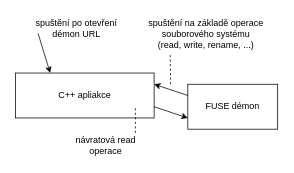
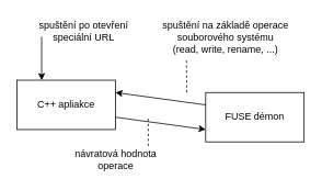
  <mxCell id="0" />
  <mxCell id="1" parent="0" />
- <mxCell id="2" value="C++ apliakce" style="rounded=0;whiteSpace=wrap;html=1;" parent="1" vertex="1"><mxGeometry x="20" y="97" width="185" height="60" as="geometry" /></mxCell>
+ <mxCell id="2" value="C++ apliakce" style="rounded=0;whiteSpace=wrap;html=1;" parent="1" vertex="1"><mxGeometry x="20" y="97" width="120" height="60" as="geometry" /></mxCell>
  <mxCell id="3" value="FUSE démon" style="rounded=0;whiteSpace=wrap;html=1;" parent="1" vertex="1"><mxGeometry x="250" y="112" width="120" height="60" as="geometry" /></mxCell>
  <mxCell id="4" value="" style="endArrow=classic;html=1;entryX=0.25;entryY=0;entryDx=0;entryDy=0;" parent="1" target="2" edge="1"><mxGeometry width="50" height="50" relative="1" as="geometry"><mxPoint x="50" y="44" as="sourcePoint" /><mxPoint x="50" y="85" as="targetPoint" /></mxGeometry></mxCell>
  <mxCell id="5" value="" style="endArrow=classic;html=1;entryX=1;entryY=0.25;entryDx=0;entryDy=0;exitX=0;exitY=0.25;exitDx=0;exitDy=0;" parent="1" source="3" target="2" edge="1"><mxGeometry width="50" height="50" relative="1" as="geometry"><mxPoint x="200" y="77" as="sourcePoint" /><mxPoint x="250" y="27" as="targetPoint" /></mxGeometry></mxCell>
  <mxCell id="6" value="" style="endArrow=classic;html=1;exitX=1;exitY=0.75;exitDx=0;exitDy=0;entryX=0;entryY=0.75;entryDx=0;entryDy=0;" parent="1" source="2" target="3" edge="1"><mxGeometry width="50" height="50" relative="1" as="geometry"><mxPoint x="180" y="207" as="sourcePoint" /><mxPoint x="230" y="157" as="targetPoint" /></mxGeometry></mxCell>
- <mxCell id="7" value="&lt;div&gt;spuštění po otevření &lt;br&gt;&lt;/div&gt;&lt;div&gt;démon URL&lt;/div&gt;" style="text;html=1;align=center;verticalAlign=middle;resizable=0;points=[];autosize=1;" parent="1" vertex="1"><mxGeometry x="36" y="23" width="130" height="30" as="geometry" /></mxCell>
+ <mxCell id="7" value="&lt;div&gt;spuštění po otevření &lt;br&gt;&lt;/div&gt;&lt;div&gt;speciální URL&lt;/div&gt;" style="text;html=1;align=center;verticalAlign=middle;resizable=0;points=[];autosize=1;" parent="1" vertex="1"><mxGeometry x="36" y="23" width="130" height="30" as="geometry" /></mxCell>
  <mxCell id="8" value="&lt;div&gt;spuštění na základě operace &lt;br&gt;&lt;/div&gt;&lt;div&gt;souborového systému &lt;br&gt;&lt;/div&gt;&lt;div&gt;(read, write, rename, ...)&lt;/div&gt;" style="text;html=1;align=center;verticalAlign=middle;resizable=0;points=[];autosize=1;" parent="1" vertex="1"><mxGeometry x="189" y="20" width="170" height="50" as="geometry" /></mxCell>
  <mxCell id="9" value="" style="endArrow=none;dashed=1;html=1;entryX=0.221;entryY=1.011;entryDx=0;entryDy=0;entryPerimeter=0;" parent="1" target="8" edge="1"><mxGeometry width="50" height="50" relative="1" as="geometry"><mxPoint x="227" y="112" as="sourcePoint" /><mxPoint x="239" y="62" as="targetPoint" /></mxGeometry></mxCell>
  <mxCell id="10" value="" style="endArrow=none;dashed=1;html=1;" parent="1" edge="1"><mxGeometry width="50" height="50" relative="1" as="geometry"><mxPoint x="180" y="177" as="sourcePoint" /><mxPoint x="180" y="142" as="targetPoint" /></mxGeometry></mxCell>
- <mxCell id="11" value="&lt;div&gt;návratová read &lt;br&gt;&lt;/div&gt;&lt;div&gt;operace&lt;/div&gt;" style="text;html=1;align=center;verticalAlign=middle;resizable=0;points=[];autosize=1;" parent="1" vertex="1"><mxGeometry x="80" y="179" width="120" height="30" as="geometry" /></mxCell>
+ <mxCell id="11" value="&lt;div&gt;návratová hodnota &lt;br&gt;&lt;/div&gt;&lt;div&gt;operace&lt;/div&gt;" style="text;html=1;align=center;verticalAlign=middle;resizable=0;points=[];autosize=1;" parent="1" vertex="1"><mxGeometry x="80" y="179" width="120" height="30" as="geometry" /></mxCell>
